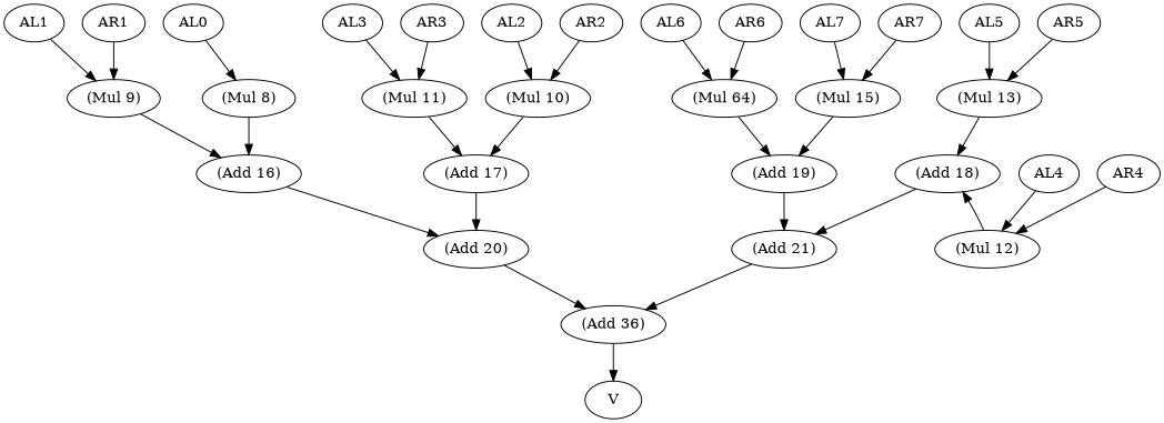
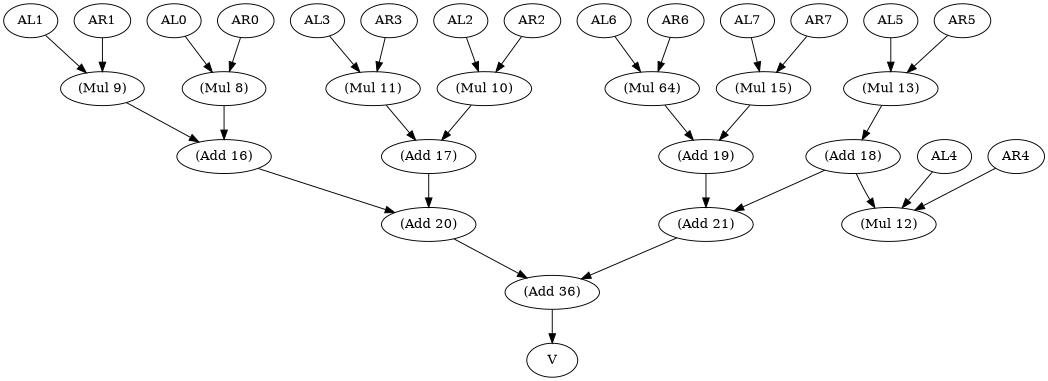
  digraph {
    node [opcode=input]
    edge [color=black]
    n1 [label=AL0]
    n2 [label="(Mul 8)" opcode=MUL]
    n3 [label="(Add 16)" opcode=ADD]
    n4 [label=AL1]
    n5 [label="(Mul 9)" opcode=MUL]
    n6 [label=AL2]
    n7 [label="(Mul 10)" opcode=MUL]
    n8 [label="(Add 17)" opcode=ADD]
    n9 [label=AL3]
    n10 [label="(Mul 11)" opcode=MUL]
    n11 [label=AL4]
    n12 [label="(Mul 12)" opcode=MUL]
    n13 [label="(Add 18)" opcode=ADD]
    n14 [label=AL5]
    n15 [label="(Mul 13)" opcode=MUL]
    n16 [label=AL6]
    n17 [label="(Mul 64)" opcode=MUL]
    n18 [label="(Add 19)" opcode=ADD]
    n19 [label=AL7]
    n20 [label="(Mul 15)" opcode=MUL]
    n21 [label="(Add 20)" opcode=ADD]
    n22 [label="(Add 21)" opcode=ADD]
    n23 [label="(Add 36)" opcode=ADD]
    n24 [label=V opcode=output]
+   n25 [label=AR0]
    n26 [label=AR1]
    n27 [label=AR2]
    n28 [label=AR3]
    n29 [label=AR4]
    n30 [label=AR5]
    n31 [label=AR6]
    n32 [label=AR7]
    n1 -> n2
    n2 -> n3
    n3 -> n21
    n4 -> n5
    n5 -> n3
    n6 -> n7
    n7 -> n8
    n8 -> n21
    n9 -> n10
    n10 -> n8
    n11 -> n12
-   n12 -> n13
+   n13 -> n12
    n13 -> n22
    n14 -> n15
    n15 -> n13
    n16 -> n17
    n17 -> n18
    n18 -> n22
    n19 -> n20
    n20 -> n18
    n21 -> n23
    n22 -> n23
    n23 -> n24
+   n25 -> n2
    n26 -> n5
    n27 -> n7
    n28 -> n10
    n29 -> n12
    n30 -> n15
    n31 -> n17
    n32 -> n20
  }
